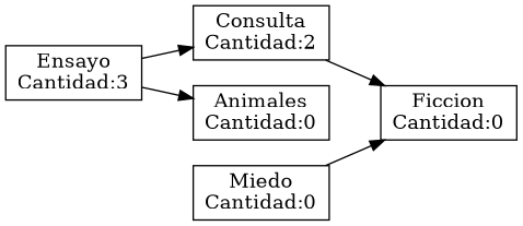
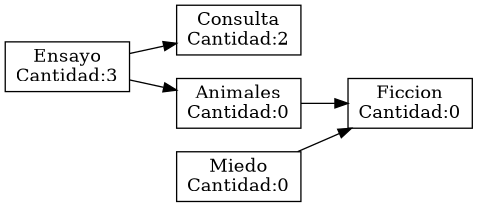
  digraph {
    rankdir=LR
    node [shape=box]
    "Ensayo\nCantidad:3"
    "Consulta\nCantidad:2"
    "Animales\nCantidad:0"
    "Ficcion\nCantidad:0"
    "Miedo\nCantidad:0"
    "Ensayo\nCantidad:3" -> "Consulta\nCantidad:2"
    "Ensayo\nCantidad:3" -> "Animales\nCantidad:0"
-   "Consulta\nCantidad:2" -> "Ficcion\nCantidad:0"
+   "Animales\nCantidad:0" -> "Ficcion\nCantidad:0"
    "Miedo\nCantidad:0" -> "Ficcion\nCantidad:0"
  }
